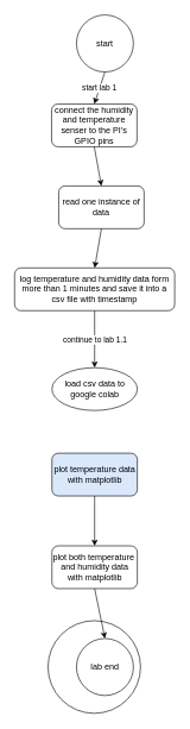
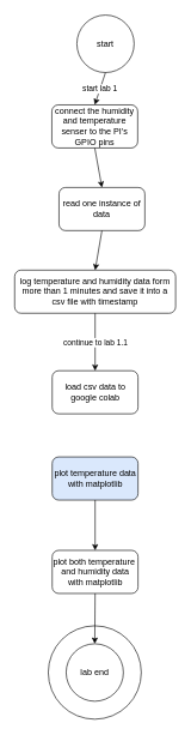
  <mxCell id="0" />
  <mxCell id="1" parent="0" />
  <mxCell id="2" value="start" style="ellipse;whiteSpace=wrap;html=1;aspect=fixed;" vertex="1" parent="1"><mxGeometry x="107" y="20" width="80" height="80" as="geometry" /></mxCell>
  <mxCell id="3" value="connect the humidity and temperature senser to the PI's GPIO pins" style="rounded=1;whiteSpace=wrap;html=1;" vertex="1" parent="1"><mxGeometry x="72" y="145" width="120" height="60" as="geometry" /></mxCell>
  <mxCell id="4" value="read one instance of data" style="rounded=1;whiteSpace=wrap;html=1;" vertex="1" parent="1"><mxGeometry x="82" y="260" width="120" height="60" as="geometry" /></mxCell>
  <mxCell id="5" value="log temperature and humidity data form more than 1 minutes and save it into a csv file with timestamp" style="rounded=1;whiteSpace=wrap;html=1;" vertex="1" parent="1"><mxGeometry x="20" y="375" width="225" height="60" as="geometry" /></mxCell>
- <mxCell id="6" value="load csv data to google colab" style="ellipse;whiteSpace=wrap;html=1;" vertex="1" parent="1"><mxGeometry x="72.5" y="515" width="120" height="60" as="geometry" /></mxCell>
+ <mxCell id="6" value="load csv data to google colab" style="rounded=1;whiteSpace=wrap;html=1;" vertex="1" parent="1"><mxGeometry x="72.5" y="515" width="120" height="60" as="geometry" /></mxCell>
  <mxCell id="7" value="start lab 1" style="endArrow=classic;html=1;rounded=0;exitX=0.5;exitY=1;exitDx=0;exitDy=0;entryX=0.5;entryY=0;entryDx=0;entryDy=0;" edge="1" parent="1" source="2" target="3"><mxGeometry width="50" height="50" relative="1" as="geometry"><mxPoint x="67" y="185" as="sourcePoint" /><mxPoint x="117" y="135" as="targetPoint" /></mxGeometry></mxCell>
  <mxCell id="8" value="" style="endArrow=classic;html=1;rounded=0;exitX=0.5;exitY=1;exitDx=0;exitDy=0;entryX=0.5;entryY=0;entryDx=0;entryDy=0;" edge="1" parent="1" source="3" target="4"><mxGeometry width="50" height="50" relative="1" as="geometry"><mxPoint x="67" y="445" as="sourcePoint" /><mxPoint x="77" y="245" as="targetPoint" /></mxGeometry></mxCell>
  <mxCell id="9" value="" style="endArrow=classic;html=1;rounded=0;exitX=0.5;exitY=1;exitDx=0;exitDy=0;entryX=0.5;entryY=0;entryDx=0;entryDy=0;" edge="1" parent="1" source="4" target="5"><mxGeometry width="50" height="50" relative="1" as="geometry"><mxPoint x="67" y="445" as="sourcePoint" /><mxPoint x="117" y="395" as="targetPoint" /></mxGeometry></mxCell>
  <mxCell id="10" value="" style="endArrow=classic;html=1;rounded=0;exitX=0.5;exitY=1;exitDx=0;exitDy=0;entryX=0.5;entryY=0;entryDx=0;entryDy=0;" edge="1" parent="1" source="5" target="6"><mxGeometry width="50" height="50" relative="1" as="geometry"><mxPoint x="67" y="445" as="sourcePoint" /><mxPoint x="117" y="395" as="targetPoint" /></mxGeometry></mxCell>
  <mxCell id="11" value="continue to lab 1.1" style="edgeLabel;html=1;align=center;verticalAlign=middle;resizable=0;points=[];" vertex="1" connectable="0" parent="10"><mxGeometry x="0.35" relative="1" as="geometry"><mxPoint y="-14" as="offset" /></mxGeometry></mxCell>
  <mxCell id="12" value="plot temperature data with matplotlib" style="rounded=1;whiteSpace=wrap;html=1;fillColor=#dae8fc;" vertex="1" parent="1"><mxGeometry x="72.5" y="635" width="120" height="60" as="geometry" /></mxCell>
  <mxCell id="13" value="plot both temperature&amp;nbsp; and humidity data with matplotlib" style="rounded=1;whiteSpace=wrap;html=1;" vertex="1" parent="1"><mxGeometry x="72.5" y="765" width="120" height="60" as="geometry" /></mxCell>
  <mxCell id="14" value="" style="ellipse;whiteSpace=wrap;html=1;aspect=fixed;" vertex="1" parent="1"><mxGeometry x="67" y="870" width="130" height="130" as="geometry" /></mxCell>
- <mxCell id="15" value="lab end" style="ellipse;whiteSpace=wrap;html=1;aspect=fixed;" vertex="1" parent="1"><mxGeometry x="107" y="895" width="80" height="80" as="geometry" /></mxCell>
+ <mxCell id="15" value="lab end" style="ellipse;whiteSpace=wrap;html=1;aspect=fixed;" vertex="1" parent="1"><mxGeometry x="92" y="895" width="80" height="80" as="geometry" /></mxCell>
  <mxCell id="16" value="" style="endArrow=classic;html=1;rounded=0;exitX=0.5;exitY=1;exitDx=0;exitDy=0;entryX=0.5;entryY=0;entryDx=0;entryDy=0;" edge="1" parent="1" source="13" target="15"><mxGeometry width="50" height="50" relative="1" as="geometry"><mxPoint x="67" y="975" as="sourcePoint" /><mxPoint x="117" y="925" as="targetPoint" /></mxGeometry></mxCell>
  <mxCell id="17" value="" style="endArrow=classic;html=1;rounded=0;entryX=0.5;entryY=0;entryDx=0;entryDy=0;exitX=0.5;exitY=1;exitDx=0;exitDy=0;" edge="1" parent="1" source="12" target="13"><mxGeometry width="50" height="50" relative="1" as="geometry"><mxPoint x="67" y="745" as="sourcePoint" /><mxPoint x="117" y="695" as="targetPoint" /></mxGeometry></mxCell>
